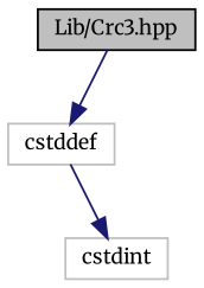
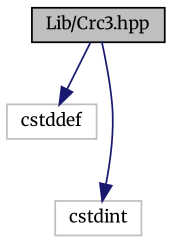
  digraph {
    fontname=Merriweather
    node [color=grey75 fillcolor=white fontname=Merriweather fontsize=10 shape=record style=filled]
    edge [color=midnightblue fontname=Merriweather fontsize=10 labelfontname=Helvetica labelfontsize=10 style=solid]
    n1 [color=black fillcolor=grey75 fontcolor=black height=0.2 label="Lib/Crc3.hpp" width=0.4]
    n2 [height=0.2 label=cstddef width=0.4]
    n3 [height=0.2 label=cstdint width=0.4]
    n1 -> n2
-   n2 -> n3
+   n1 -> n3
  }
